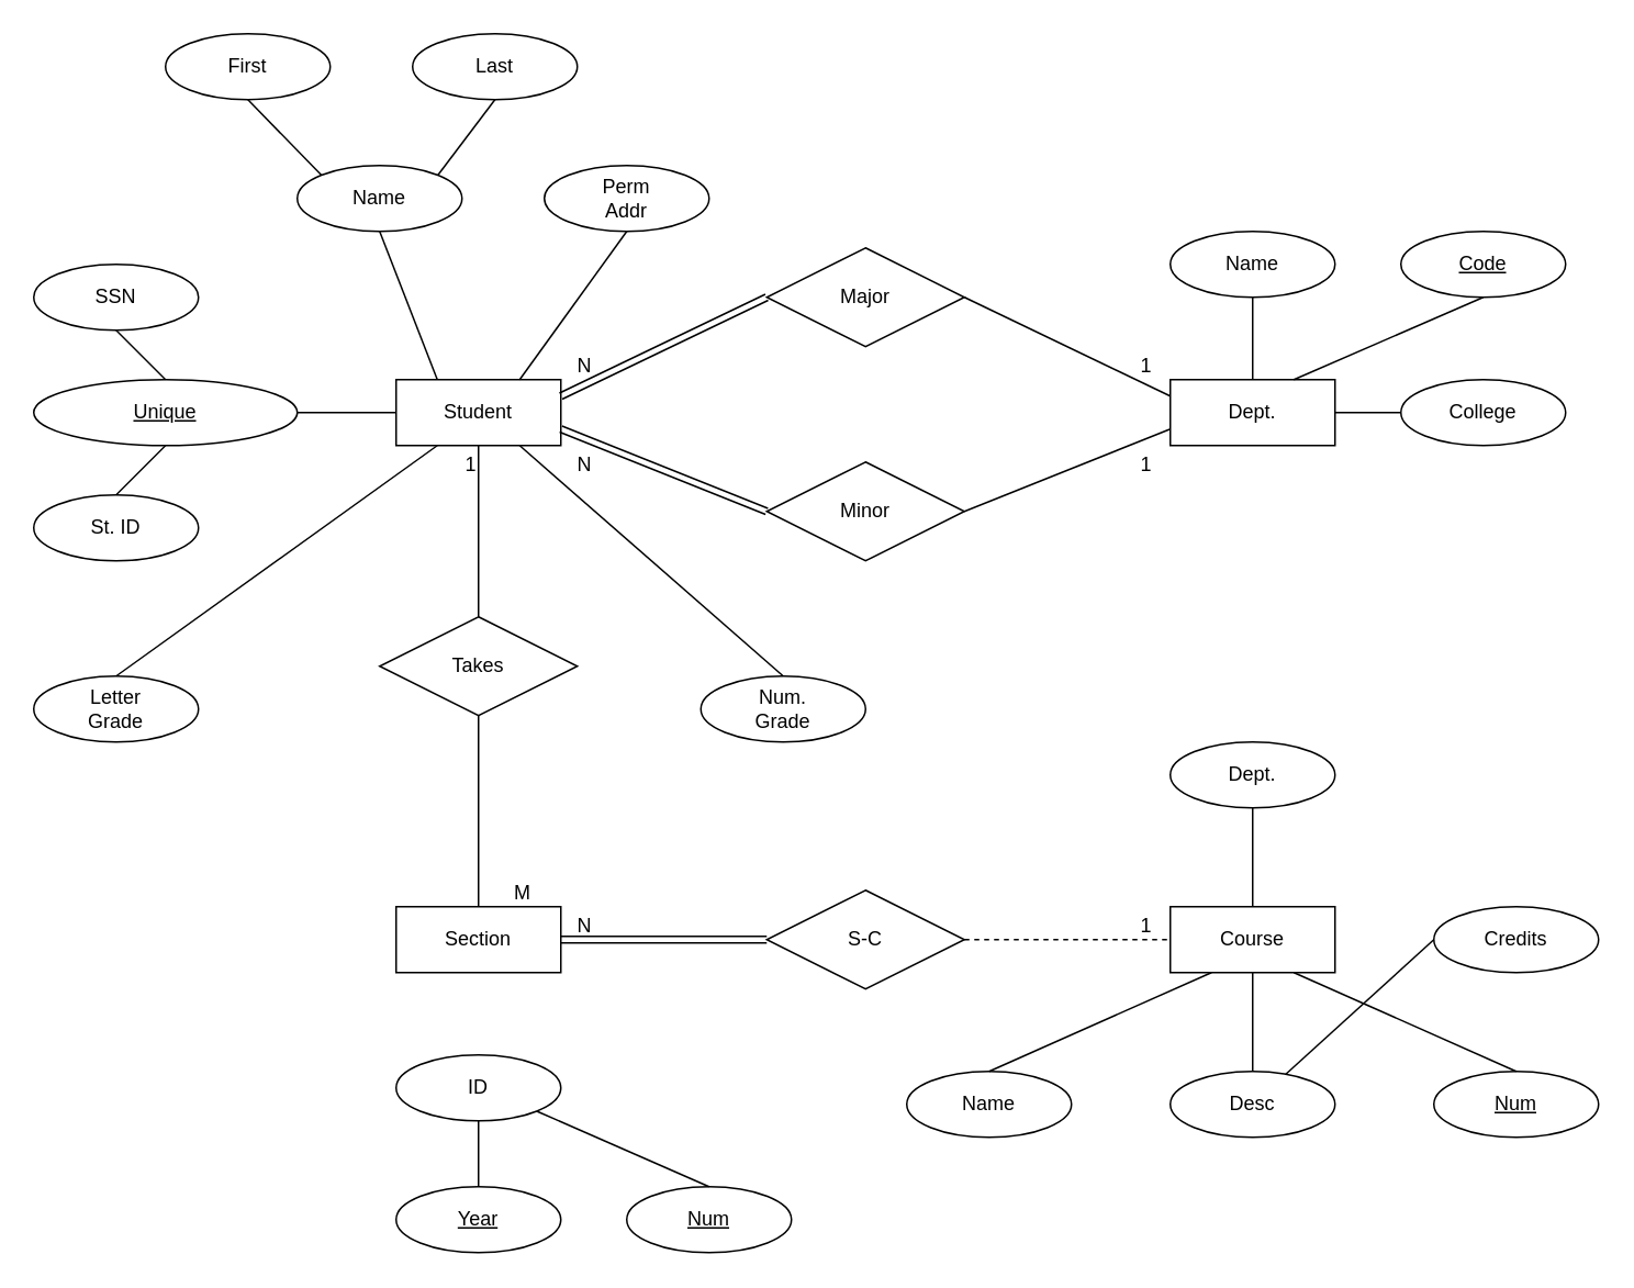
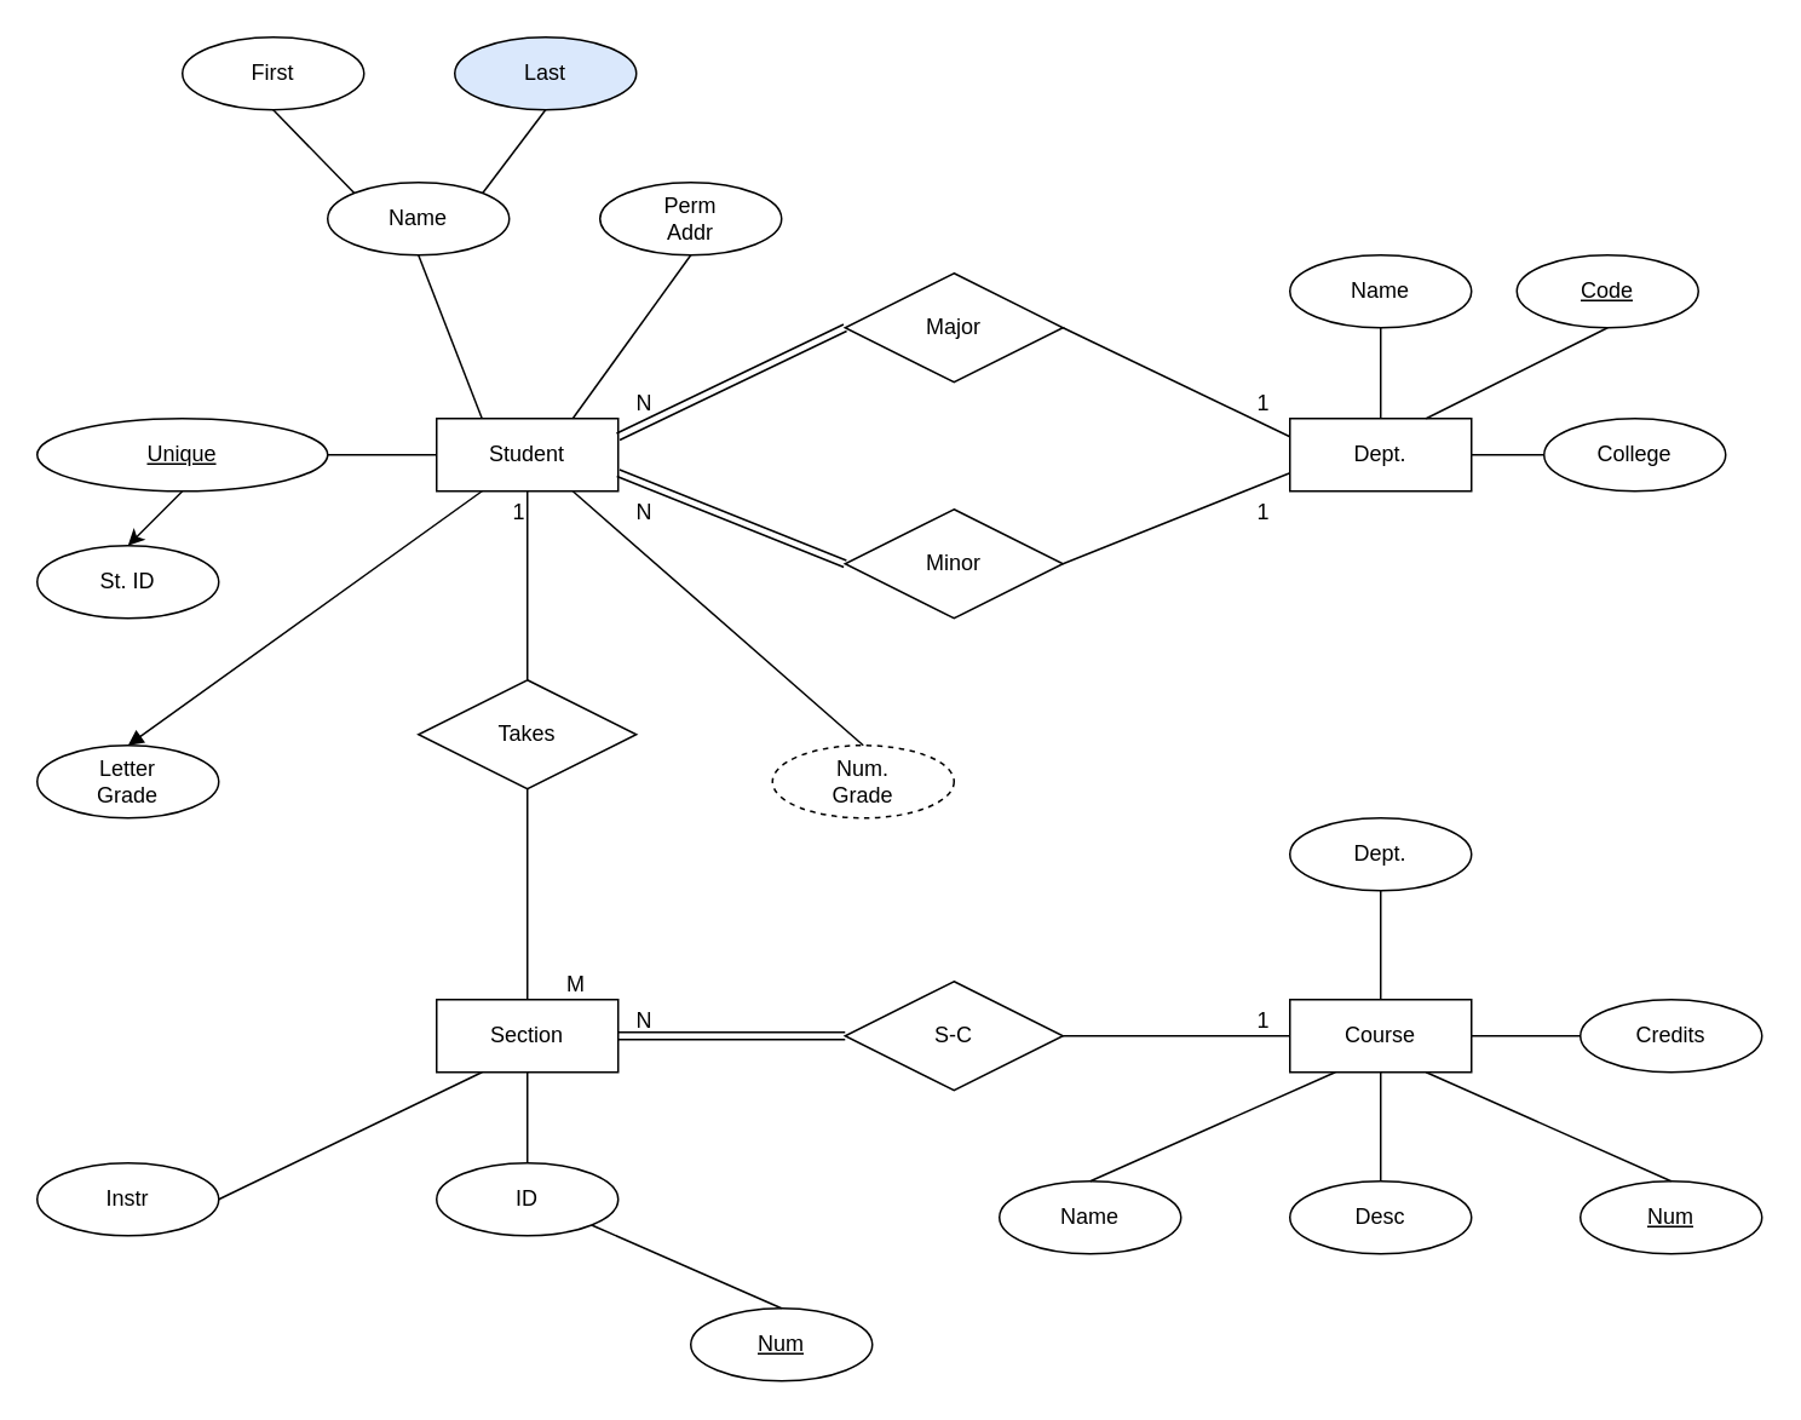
  <mxCell id="0" />
  <mxCell id="1" parent="0" />
  <mxCell id="2" value="Major" style="shape=rhombus;perimeter=rhombusPerimeter;whiteSpace=wrap;html=1;align=center;" parent="1" vertex="1"><mxGeometry x="465" y="150" width="120" height="60" as="geometry" /></mxCell>
  <mxCell id="3" value="Minor" style="shape=rhombus;perimeter=rhombusPerimeter;whiteSpace=wrap;html=1;align=center;" parent="1" vertex="1"><mxGeometry x="465" y="280" width="120" height="60" as="geometry" /></mxCell>
  <mxCell id="4" value="Dept." style="whiteSpace=wrap;html=1;align=center;" parent="1" vertex="1"><mxGeometry x="710" y="230" width="100" height="40" as="geometry" /></mxCell>
  <mxCell id="5" value="Name" style="ellipse;whiteSpace=wrap;html=1;align=center;" parent="1" vertex="1"><mxGeometry x="710" y="140" width="100" height="40" as="geometry" /></mxCell>
- <mxCell id="6" value="&lt;u&gt;Code&lt;/u&gt;" style="ellipse;whiteSpace=wrap;html=1;align=center;" parent="1" vertex="1"><mxGeometry x="850" y="140" width="100" height="40" as="geometry" /></mxCell>
+ <mxCell id="6" value="&lt;u&gt;Code&lt;/u&gt;" style="ellipse;whiteSpace=wrap;html=1;align=center;" parent="1" vertex="1"><mxGeometry x="835" y="140" width="100" height="40" as="geometry" /></mxCell>
  <mxCell id="7" value="College" style="ellipse;whiteSpace=wrap;html=1;align=center;" parent="1" vertex="1"><mxGeometry x="850" y="230" width="100" height="40" as="geometry" /></mxCell>
  <mxCell id="8" value="Student" style="whiteSpace=wrap;html=1;align=center;" parent="1" vertex="1"><mxGeometry x="240" y="230" width="100" height="40" as="geometry" /></mxCell>
  <mxCell id="9" value="Takes" style="shape=rhombus;perimeter=rhombusPerimeter;whiteSpace=wrap;html=1;align=center;" parent="1" vertex="1"><mxGeometry x="230" y="374" width="120" height="60" as="geometry" /></mxCell>
  <mxCell id="10" value="Section" style="whiteSpace=wrap;html=1;align=center;" parent="1" vertex="1"><mxGeometry x="240" y="550" width="100" height="40" as="geometry" /></mxCell>
  <mxCell id="11" value="S-C" style="shape=rhombus;perimeter=rhombusPerimeter;whiteSpace=wrap;html=1;align=center;" parent="1" vertex="1"><mxGeometry x="465" y="540" width="120" height="60" as="geometry" /></mxCell>
  <mxCell id="12" value="Course" style="whiteSpace=wrap;html=1;align=center;" parent="1" vertex="1"><mxGeometry x="710" y="550" width="100" height="40" as="geometry" /></mxCell>
  <mxCell id="13" value="" style="endArrow=none;html=1;rounded=0;exitX=1;exitY=0.5;exitDx=0;exitDy=0;entryX=0;entryY=0.5;entryDx=0;entryDy=0;" parent="1" source="4" target="7" edge="1"><mxGeometry relative="1" as="geometry"><mxPoint x="820" y="350" as="sourcePoint" /><mxPoint x="980" y="350" as="targetPoint" /></mxGeometry></mxCell>
  <mxCell id="14" value="" style="endArrow=none;html=1;rounded=0;exitX=0.75;exitY=0;exitDx=0;exitDy=0;entryX=0.5;entryY=1;entryDx=0;entryDy=0;" parent="1" source="4" target="6" edge="1"><mxGeometry relative="1" as="geometry"><mxPoint x="430" y="430" as="sourcePoint" /><mxPoint x="590" y="430" as="targetPoint" /></mxGeometry></mxCell>
  <mxCell id="15" value="" style="endArrow=none;html=1;rounded=0;exitX=0.5;exitY=1;exitDx=0;exitDy=0;entryX=0.5;entryY=0;entryDx=0;entryDy=0;" parent="1" source="5" target="4" edge="1"><mxGeometry relative="1" as="geometry"><mxPoint x="430" y="430" as="sourcePoint" /><mxPoint x="590" y="430" as="targetPoint" /></mxGeometry></mxCell>
  <mxCell id="16" value="" style="endArrow=none;html=1;rounded=0;exitX=1;exitY=0.5;exitDx=0;exitDy=0;entryX=0;entryY=0.25;entryDx=0;entryDy=0;" parent="1" source="2" target="4" edge="1"><mxGeometry relative="1" as="geometry"><mxPoint x="430" y="430" as="sourcePoint" /><mxPoint x="590" y="430" as="targetPoint" /></mxGeometry></mxCell>
  <mxCell id="17" value="1" style="resizable=0;html=1;whiteSpace=wrap;align=right;verticalAlign=bottom;" parent="16" connectable="0" vertex="1"><mxGeometry x="1" relative="1" as="geometry"><mxPoint x="-10" y="50" as="offset" /></mxGeometry></mxCell>
  <mxCell id="18" value="" style="endArrow=none;html=1;rounded=0;exitX=1;exitY=0.5;exitDx=0;exitDy=0;entryX=0;entryY=0.75;entryDx=0;entryDy=0;" parent="1" source="3" target="4" edge="1"><mxGeometry relative="1" as="geometry"><mxPoint x="430" y="430" as="sourcePoint" /><mxPoint x="590" y="430" as="targetPoint" /></mxGeometry></mxCell>
  <mxCell id="19" value="1" style="resizable=0;html=1;whiteSpace=wrap;align=right;verticalAlign=bottom;" parent="18" connectable="0" vertex="1"><mxGeometry x="1" relative="1" as="geometry"><mxPoint x="-10" y="-30" as="offset" /></mxGeometry></mxCell>
  <mxCell id="20" value="" style="shape=link;html=1;rounded=0;exitX=0;exitY=0.5;exitDx=0;exitDy=0;entryX=1;entryY=0.25;entryDx=0;entryDy=0;" parent="1" source="2" target="8" edge="1"><mxGeometry relative="1" as="geometry"><mxPoint x="430" y="430" as="sourcePoint" /><mxPoint x="590" y="430" as="targetPoint" /></mxGeometry></mxCell>
  <mxCell id="21" value="N" style="resizable=0;html=1;whiteSpace=wrap;align=right;verticalAlign=bottom;" parent="20" connectable="0" vertex="1"><mxGeometry x="1" relative="1" as="geometry"><mxPoint x="20" y="-10" as="offset" /></mxGeometry></mxCell>
  <mxCell id="22" value="" style="shape=link;html=1;rounded=0;entryX=1;entryY=0.75;entryDx=0;entryDy=0;exitX=0;exitY=0.5;exitDx=0;exitDy=0;" parent="1" source="3" target="8" edge="1"><mxGeometry relative="1" as="geometry"><mxPoint x="460" y="310" as="sourcePoint" /><mxPoint x="535" y="420" as="targetPoint" /></mxGeometry></mxCell>
  <mxCell id="23" value="N" style="resizable=0;html=1;whiteSpace=wrap;align=right;verticalAlign=bottom;" parent="22" connectable="0" vertex="1"><mxGeometry x="1" relative="1" as="geometry"><mxPoint x="20" y="30" as="offset" /></mxGeometry></mxCell>
  <mxCell id="24" value="" style="endArrow=none;html=1;rounded=0;exitX=0.5;exitY=0;exitDx=0;exitDy=0;entryX=0.5;entryY=1;entryDx=0;entryDy=0;" parent="1" source="9" target="8" edge="1"><mxGeometry relative="1" as="geometry"><mxPoint x="430" y="430" as="sourcePoint" /><mxPoint x="590" y="430" as="targetPoint" /></mxGeometry></mxCell>
  <mxCell id="25" value="1" style="resizable=0;html=1;whiteSpace=wrap;align=right;verticalAlign=bottom;" parent="24" connectable="0" vertex="1"><mxGeometry x="1" relative="1" as="geometry"><mxPoint y="20" as="offset" /></mxGeometry></mxCell>
  <mxCell id="26" value="" style="endArrow=none;html=1;rounded=0;exitX=0.5;exitY=0;exitDx=0;exitDy=0;entryX=0.5;entryY=1;entryDx=0;entryDy=0;" parent="1" source="10" target="9" edge="1"><mxGeometry relative="1" as="geometry"><mxPoint x="430" y="430" as="sourcePoint" /><mxPoint x="590" y="430" as="targetPoint" /></mxGeometry></mxCell>
  <mxCell id="27" value="M" style="resizable=0;html=1;whiteSpace=wrap;align=left;verticalAlign=bottom;" parent="26" connectable="0" vertex="1"><mxGeometry x="-1" relative="1" as="geometry"><mxPoint x="20" as="offset" /></mxGeometry></mxCell>
  <mxCell id="28" value="" style="shape=link;html=1;rounded=0;exitX=0;exitY=0.5;exitDx=0;exitDy=0;entryX=1;entryY=0.5;entryDx=0;entryDy=0;" parent="1" source="11" target="10" edge="1"><mxGeometry relative="1" as="geometry"><mxPoint x="430" y="430" as="sourcePoint" /><mxPoint x="590" y="430" as="targetPoint" /></mxGeometry></mxCell>
  <mxCell id="29" value="N" style="resizable=0;html=1;whiteSpace=wrap;align=right;verticalAlign=bottom;" parent="28" connectable="0" vertex="1"><mxGeometry x="1" relative="1" as="geometry"><mxPoint x="20" as="offset" /></mxGeometry></mxCell>
- <mxCell id="30" value="" style="endArrow=none;html=1;rounded=0;exitX=1;exitY=0.5;exitDx=0;exitDy=0;entryX=0;entryY=0.5;entryDx=0;entryDy=0;dashed=1;" parent="1" source="11" target="12" edge="1"><mxGeometry relative="1" as="geometry"><mxPoint x="430" y="440" as="sourcePoint" /><mxPoint x="590" y="440" as="targetPoint" /></mxGeometry></mxCell>
+ <mxCell id="30" value="" style="endArrow=none;html=1;rounded=0;exitX=1;exitY=0.5;exitDx=0;exitDy=0;entryX=0;entryY=0.5;entryDx=0;entryDy=0;" parent="1" source="11" target="12" edge="1"><mxGeometry relative="1" as="geometry"><mxPoint x="430" y="440" as="sourcePoint" /><mxPoint x="590" y="440" as="targetPoint" /></mxGeometry></mxCell>
  <mxCell id="31" value="1" style="resizable=0;html=1;whiteSpace=wrap;align=right;verticalAlign=bottom;" parent="30" connectable="0" vertex="1"><mxGeometry x="1" relative="1" as="geometry"><mxPoint x="-10" as="offset" /></mxGeometry></mxCell>
  <mxCell id="32" value="Perm&lt;div&gt;Addr&lt;/div&gt;" style="ellipse;whiteSpace=wrap;html=1;align=center;" parent="1" vertex="1"><mxGeometry x="330" y="100" width="100" height="40" as="geometry" /></mxCell>
  <mxCell id="33" value="Name" style="ellipse;whiteSpace=wrap;html=1;align=center;" parent="1" vertex="1"><mxGeometry x="180" y="100" width="100" height="40" as="geometry" /></mxCell>
  <mxCell id="34" value="First" style="ellipse;whiteSpace=wrap;html=1;align=center;" parent="1" vertex="1"><mxGeometry x="100" y="20" width="100" height="40" as="geometry" /></mxCell>
- <mxCell id="35" value="Last" style="ellipse;whiteSpace=wrap;html=1;align=center;" parent="1" vertex="1"><mxGeometry x="250" y="20" width="100" height="40" as="geometry" /></mxCell>
+ <mxCell id="35" value="Last" style="ellipse;whiteSpace=wrap;html=1;align=center;fillColor=#dae8fc;" parent="1" vertex="1"><mxGeometry x="250" y="20" width="100" height="40" as="geometry" /></mxCell>
  <mxCell id="36" value="&lt;u&gt;Unique&lt;/u&gt;" style="ellipse;whiteSpace=wrap;html=1;align=center;" parent="1" vertex="1"><mxGeometry x="20" y="230" width="160" height="40" as="geometry" /></mxCell>
- <mxCell id="37" value="SSN" style="ellipse;whiteSpace=wrap;html=1;align=center;" parent="1" vertex="1"><mxGeometry x="20" y="160" width="100" height="40" as="geometry" /></mxCell>
  <mxCell id="38" value="St. ID" style="ellipse;whiteSpace=wrap;html=1;align=center;" parent="1" vertex="1"><mxGeometry x="20" y="300" width="100" height="40" as="geometry" /></mxCell>
  <mxCell id="39" value="Letter&lt;br&gt;Grade" style="ellipse;whiteSpace=wrap;html=1;align=center;" parent="1" vertex="1"><mxGeometry x="20" y="410" width="100" height="40" as="geometry" /></mxCell>
- <mxCell id="40" value="Num.&lt;br&gt;Grade" style="ellipse;whiteSpace=wrap;html=1;align=center;" parent="1" vertex="1"><mxGeometry x="425" y="410" width="100" height="40" as="geometry" /></mxCell>
+ <mxCell id="40" value="Num.&lt;br&gt;Grade" style="ellipse;whiteSpace=wrap;html=1;align=center;dashed=1;" parent="1" vertex="1"><mxGeometry x="425" y="410" width="100" height="40" as="geometry" /></mxCell>
  <mxCell id="41" value="" style="endArrow=none;html=1;rounded=0;exitX=0.75;exitY=0;exitDx=0;exitDy=0;entryX=0.5;entryY=1;entryDx=0;entryDy=0;" parent="1" source="8" target="32" edge="1"><mxGeometry relative="1" as="geometry"><mxPoint x="430" y="260" as="sourcePoint" /><mxPoint x="590" y="260" as="targetPoint" /></mxGeometry></mxCell>
  <mxCell id="42" value="" style="endArrow=none;html=1;rounded=0;exitX=0.25;exitY=0;exitDx=0;exitDy=0;entryX=0.5;entryY=1;entryDx=0;entryDy=0;" parent="1" source="8" target="33" edge="1"><mxGeometry relative="1" as="geometry"><mxPoint x="430" y="260" as="sourcePoint" /><mxPoint x="590" y="260" as="targetPoint" /></mxGeometry></mxCell>
  <mxCell id="43" value="" style="endArrow=none;html=1;rounded=0;exitX=1;exitY=0;exitDx=0;exitDy=0;entryX=0.5;entryY=1;entryDx=0;entryDy=0;" parent="1" source="33" target="35" edge="1"><mxGeometry relative="1" as="geometry"><mxPoint x="430" y="260" as="sourcePoint" /><mxPoint x="590" y="260" as="targetPoint" /></mxGeometry></mxCell>
  <mxCell id="44" value="" style="endArrow=none;html=1;rounded=0;exitX=0;exitY=0;exitDx=0;exitDy=0;entryX=0.5;entryY=1;entryDx=0;entryDy=0;" parent="1" source="33" target="34" edge="1"><mxGeometry relative="1" as="geometry"><mxPoint x="430" y="260" as="sourcePoint" /><mxPoint x="590" y="260" as="targetPoint" /></mxGeometry></mxCell>
  <mxCell id="45" value="" style="endArrow=none;html=1;rounded=0;exitX=0;exitY=0.5;exitDx=0;exitDy=0;entryX=1;entryY=0.5;entryDx=0;entryDy=0;" parent="1" source="8" target="36" edge="1"><mxGeometry relative="1" as="geometry"><mxPoint x="430" y="260" as="sourcePoint" /><mxPoint x="590" y="260" as="targetPoint" /></mxGeometry></mxCell>
- <mxCell id="46" value="" style="endArrow=none;html=1;rounded=0;exitX=0.5;exitY=0;exitDx=0;exitDy=0;entryX=0.5;entryY=1;entryDx=0;entryDy=0;" parent="1" source="36" target="37" edge="1"><mxGeometry relative="1" as="geometry"><mxPoint x="430" y="260" as="sourcePoint" /><mxPoint x="590" y="260" as="targetPoint" /></mxGeometry></mxCell>
- <mxCell id="47" value="" style="endArrow=none;html=1;rounded=0;exitX=0.5;exitY=1;exitDx=0;exitDy=0;entryX=0.5;entryY=0;entryDx=0;entryDy=0;" parent="1" source="36" target="38" edge="1"><mxGeometry relative="1" as="geometry"><mxPoint x="430" y="260" as="sourcePoint" /><mxPoint x="590" y="260" as="targetPoint" /></mxGeometry></mxCell>
- <mxCell id="48" value="" style="endArrow=none;html=1;rounded=0;exitX=0.25;exitY=1;exitDx=0;exitDy=0;entryX=0.5;entryY=0;entryDx=0;entryDy=0;" parent="1" source="8" target="39" edge="1"><mxGeometry relative="1" as="geometry"><mxPoint x="430" y="260" as="sourcePoint" /><mxPoint x="590" y="260" as="targetPoint" /></mxGeometry></mxCell>
+ <mxCell id="47" value="" style="endArrow=classic;html=1;rounded=0;exitX=0.5;exitY=1;exitDx=0;exitDy=0;entryX=0.5;entryY=0;entryDx=0;entryDy=0;" parent="1" source="36" target="38" edge="1"><mxGeometry relative="1" as="geometry"><mxPoint x="430" y="260" as="sourcePoint" /><mxPoint x="590" y="260" as="targetPoint" /></mxGeometry></mxCell>
+ <mxCell id="48" value="" style="endArrow=block;html=1;rounded=0;exitX=0.25;exitY=1;exitDx=0;exitDy=0;entryX=0.5;entryY=0;entryDx=0;entryDy=0;" parent="1" source="8" target="39" edge="1"><mxGeometry relative="1" as="geometry"><mxPoint x="430" y="260" as="sourcePoint" /><mxPoint x="590" y="260" as="targetPoint" /></mxGeometry></mxCell>
  <mxCell id="49" value="" style="endArrow=none;html=1;rounded=0;exitX=0.75;exitY=1;exitDx=0;exitDy=0;entryX=0.5;entryY=0;entryDx=0;entryDy=0;" parent="1" source="8" target="40" edge="1"><mxGeometry relative="1" as="geometry"><mxPoint x="430" y="260" as="sourcePoint" /><mxPoint x="590" y="260" as="targetPoint" /></mxGeometry></mxCell>
+ <mxCell id="50" value="Instr" style="ellipse;whiteSpace=wrap;html=1;align=center;" parent="1" vertex="1"><mxGeometry x="20" y="640" width="100" height="40" as="geometry" /></mxCell>
  <mxCell id="51" value="ID" style="ellipse;whiteSpace=wrap;html=1;align=center;" parent="1" vertex="1"><mxGeometry x="240" y="640" width="100" height="40" as="geometry" /></mxCell>
- <mxCell id="52" value="&lt;u&gt;Year&lt;/u&gt;" style="ellipse;whiteSpace=wrap;html=1;align=center;" parent="1" vertex="1"><mxGeometry x="240" y="720" width="100" height="40" as="geometry" /></mxCell>
  <mxCell id="53" value="&lt;u&gt;Num&lt;/u&gt;" style="ellipse;whiteSpace=wrap;html=1;align=center;" parent="1" vertex="1"><mxGeometry x="380" y="720" width="100" height="40" as="geometry" /></mxCell>
- <mxCell id="56" value="" style="endArrow=none;html=1;rounded=0;exitX=0.5;exitY=0;exitDx=0;exitDy=0;entryX=0.5;entryY=1;entryDx=0;entryDy=0;" parent="1" source="52" target="51" edge="1"><mxGeometry relative="1" as="geometry"><mxPoint x="430" y="520" as="sourcePoint" /><mxPoint x="590" y="520" as="targetPoint" /></mxGeometry></mxCell>
+ <mxCell id="54" value="" style="endArrow=none;html=1;rounded=0;exitX=1;exitY=0.5;exitDx=0;exitDy=0;entryX=0.25;entryY=1;entryDx=0;entryDy=0;" parent="1" source="50" target="10" edge="1"><mxGeometry relative="1" as="geometry"><mxPoint x="430" y="520" as="sourcePoint" /><mxPoint x="590" y="520" as="targetPoint" /></mxGeometry></mxCell>
+ <mxCell id="55" value="" style="endArrow=none;html=1;rounded=0;exitX=0.5;exitY=0;exitDx=0;exitDy=0;entryX=0.5;entryY=1;entryDx=0;entryDy=0;" parent="1" source="51" target="10" edge="1"><mxGeometry relative="1" as="geometry"><mxPoint x="430" y="520" as="sourcePoint" /><mxPoint x="590" y="520" as="targetPoint" /></mxGeometry></mxCell>
  <mxCell id="57" value="" style="endArrow=none;html=1;rounded=0;exitX=0.5;exitY=0;exitDx=0;exitDy=0;entryX=1;entryY=1;entryDx=0;entryDy=0;" parent="1" source="53" target="51" edge="1"><mxGeometry relative="1" as="geometry"><mxPoint x="430" y="520" as="sourcePoint" /><mxPoint x="590" y="520" as="targetPoint" /></mxGeometry></mxCell>
  <mxCell id="58" value="Dept." style="ellipse;whiteSpace=wrap;html=1;align=center;" parent="1" vertex="1"><mxGeometry x="710" y="450" width="100" height="40" as="geometry" /></mxCell>
  <mxCell id="59" value="Credits" style="ellipse;whiteSpace=wrap;html=1;align=center;" parent="1" vertex="1"><mxGeometry x="870" y="550" width="100" height="40" as="geometry" /></mxCell>
  <mxCell id="60" value="Desc" style="ellipse;whiteSpace=wrap;html=1;align=center;" parent="1" vertex="1"><mxGeometry x="710" y="650" width="100" height="40" as="geometry" /></mxCell>
  <mxCell id="61" value="Name" style="ellipse;whiteSpace=wrap;html=1;align=center;" parent="1" vertex="1"><mxGeometry x="550" y="650" width="100" height="40" as="geometry" /></mxCell>
  <mxCell id="62" value="&lt;u&gt;Num&lt;/u&gt;" style="ellipse;whiteSpace=wrap;html=1;align=center;" parent="1" vertex="1"><mxGeometry x="870" y="650" width="100" height="40" as="geometry" /></mxCell>
  <mxCell id="63" value="" style="endArrow=none;html=1;rounded=0;entryX=0.5;entryY=0;entryDx=0;entryDy=0;exitX=0.25;exitY=1;exitDx=0;exitDy=0;" parent="1" source="12" target="61" edge="1"><mxGeometry relative="1" as="geometry"><mxPoint x="430" y="550" as="sourcePoint" /><mxPoint x="590" y="550" as="targetPoint" /></mxGeometry></mxCell>
  <mxCell id="64" value="" style="endArrow=none;html=1;rounded=0;exitX=0.5;exitY=0;exitDx=0;exitDy=0;entryX=0.75;entryY=1;entryDx=0;entryDy=0;" parent="1" source="62" target="12" edge="1"><mxGeometry relative="1" as="geometry"><mxPoint x="430" y="550" as="sourcePoint" /><mxPoint x="590" y="550" as="targetPoint" /></mxGeometry></mxCell>
  <mxCell id="65" value="" style="endArrow=none;html=1;rounded=0;exitX=0.5;exitY=0;exitDx=0;exitDy=0;entryX=0.5;entryY=1;entryDx=0;entryDy=0;" parent="1" source="60" target="12" edge="1"><mxGeometry relative="1" as="geometry"><mxPoint x="430" y="550" as="sourcePoint" /><mxPoint x="590" y="550" as="targetPoint" /></mxGeometry></mxCell>
- <mxCell id="66" value="" style="endArrow=none;html=1;rounded=0;exitX=0;exitY=0.5;exitDx=0;exitDy=0;" parent="1" source="59" target="60" edge="1"><mxGeometry relative="1" as="geometry"><mxPoint x="430" y="550" as="sourcePoint" /><mxPoint x="590" y="550" as="targetPoint" /></mxGeometry></mxCell>
+ <mxCell id="66" value="" style="endArrow=none;html=1;rounded=0;exitX=0;exitY=0.5;exitDx=0;exitDy=0;entryX=1;entryY=0.5;entryDx=0;entryDy=0;" parent="1" source="59" target="12" edge="1"><mxGeometry relative="1" as="geometry"><mxPoint x="430" y="550" as="sourcePoint" /><mxPoint x="590" y="550" as="targetPoint" /></mxGeometry></mxCell>
  <mxCell id="67" value="" style="endArrow=none;html=1;rounded=0;entryX=0.5;entryY=0;entryDx=0;entryDy=0;exitX=0.5;exitY=1;exitDx=0;exitDy=0;" parent="1" source="58" target="12" edge="1"><mxGeometry relative="1" as="geometry"><mxPoint x="430" y="550" as="sourcePoint" /><mxPoint x="590" y="550" as="targetPoint" /></mxGeometry></mxCell>
